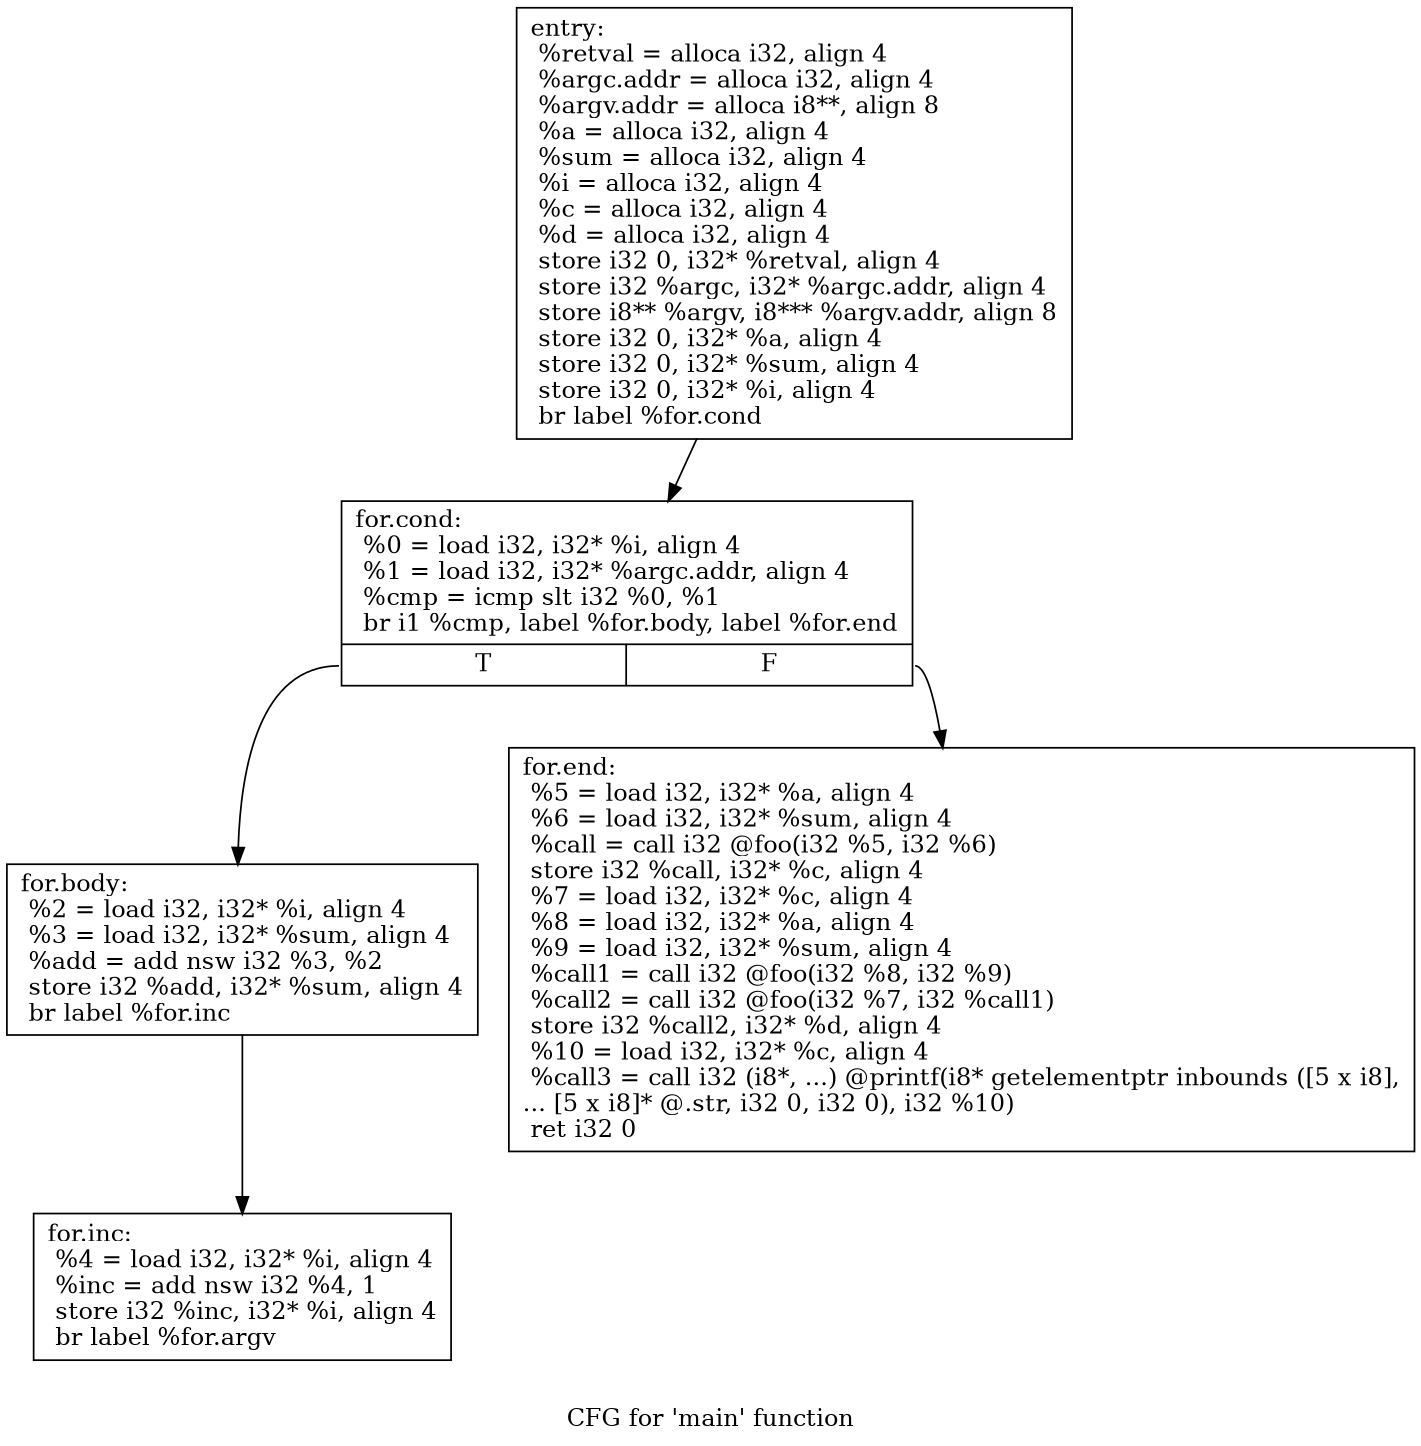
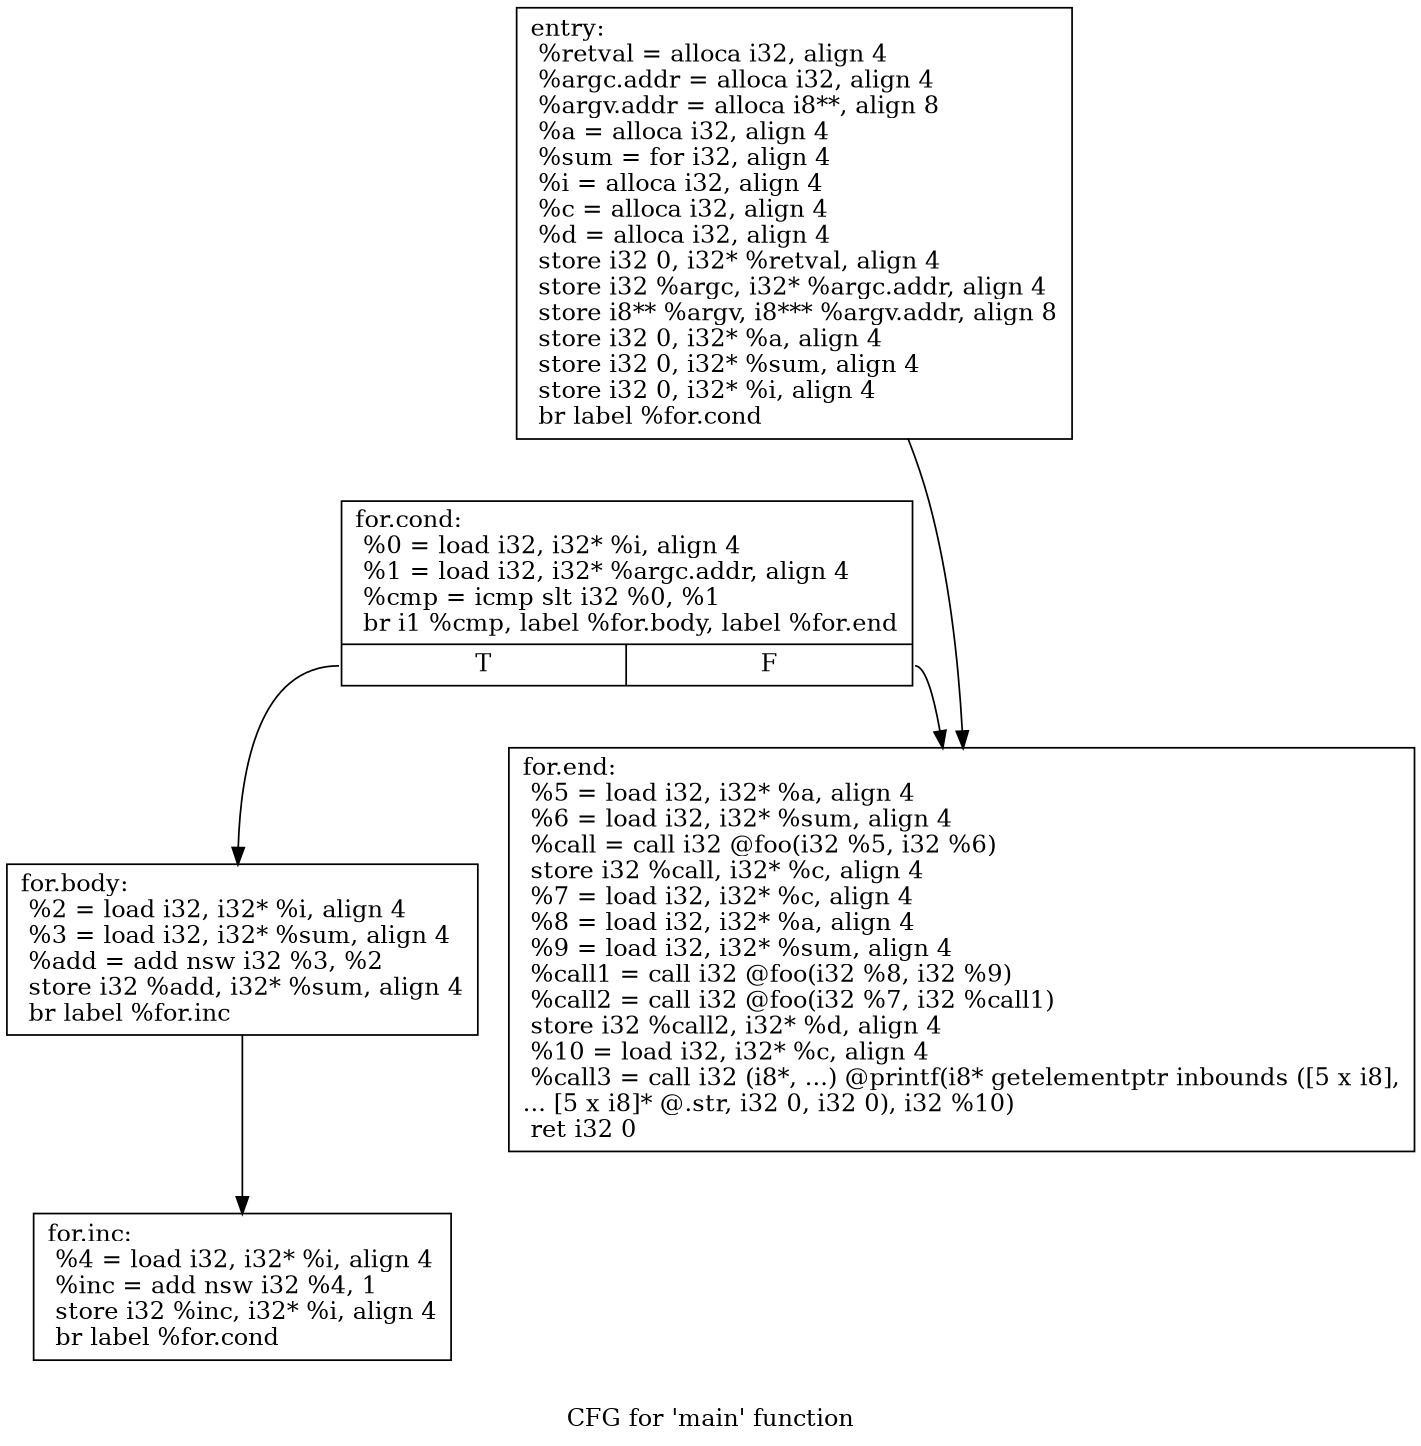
  digraph {
    label="CFG for 'main' function"
    node [shape=record]
-   n1 [label="{entry:\l  %retval = alloca i32, align 4\l  %argc.addr = alloca i32, align 4\l  %argv.addr = alloca i8**, align 8\l  %a = alloca i32, align 4\l  %sum = alloca i32, align 4\l  %i = alloca i32, align 4\l  %c = alloca i32, align 4\l  %d = alloca i32, align 4\l  store i32 0, i32* %retval, align 4\l  store i32 %argc, i32* %argc.addr, align 4\l  store i8** %argv, i8*** %argv.addr, align 8\l  store i32 0, i32* %a, align 4\l  store i32 0, i32* %sum, align 4\l  store i32 0, i32* %i, align 4\l  br label %for.cond\l}"]
+   n1 [label="{entry:\l  %retval = alloca i32, align 4\l  %argc.addr = alloca i32, align 4\l  %argv.addr = alloca i8**, align 8\l  %a = alloca i32, align 4\l  %sum = for i32, align 4\l  %i = alloca i32, align 4\l  %c = alloca i32, align 4\l  %d = alloca i32, align 4\l  store i32 0, i32* %retval, align 4\l  store i32 %argc, i32* %argc.addr, align 4\l  store i8** %argv, i8*** %argv.addr, align 8\l  store i32 0, i32* %a, align 4\l  store i32 0, i32* %sum, align 4\l  store i32 0, i32* %i, align 4\l  br label %for.cond\l}"]
    n2 [label="{for.cond:                                         \l  %0 = load i32, i32* %i, align 4\l  %1 = load i32, i32* %argc.addr, align 4\l  %cmp = icmp slt i32 %0, %1\l  br i1 %cmp, label %for.body, label %for.end\l|{<s0>T|<s1>F}}"]
    n3 [label="{for.body:                                         \l  %2 = load i32, i32* %i, align 4\l  %3 = load i32, i32* %sum, align 4\l  %add = add nsw i32 %3, %2\l  store i32 %add, i32* %sum, align 4\l  br label %for.inc\l}"]
    n4 [label="{for.end:                                          \l  %5 = load i32, i32* %a, align 4\l  %6 = load i32, i32* %sum, align 4\l  %call = call i32 @foo(i32 %5, i32 %6)\l  store i32 %call, i32* %c, align 4\l  %7 = load i32, i32* %c, align 4\l  %8 = load i32, i32* %a, align 4\l  %9 = load i32, i32* %sum, align 4\l  %call1 = call i32 @foo(i32 %8, i32 %9)\l  %call2 = call i32 @foo(i32 %7, i32 %call1)\l  store i32 %call2, i32* %d, align 4\l  %10 = load i32, i32* %c, align 4\l  %call3 = call i32 (i8*, ...) @printf(i8* getelementptr inbounds ([5 x i8],\l... [5 x i8]* @.str, i32 0, i32 0), i32 %10)\l  ret i32 0\l}"]
-   n5 [label="{for.inc:                                          \l  %4 = load i32, i32* %i, align 4\l  %inc = add nsw i32 %4, 1\l  store i32 %inc, i32* %i, align 4\l  br label %for.argv\l}"]
-   n1 -> n2
+   n5 [label="{for.inc:                                          \l  %4 = load i32, i32* %i, align 4\l  %inc = add nsw i32 %4, 1\l  store i32 %inc, i32* %i, align 4\l  br label %for.cond\l}"]
+   n1 -> n4
    n2 -> n3 [tailport=s0]
    n2 -> n4 [tailport=s1]
    n3 -> n5
  }
